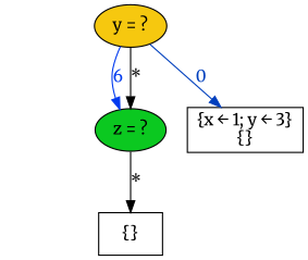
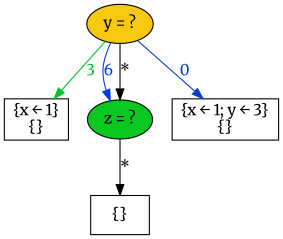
  digraph {
    fontname=Merriweather
    node [fontname=Merriweather shape=box]
    edge [color="#000000" fontcolor="#000000" fontname=Merriweather]
    n1 [fillcolor="#f6c80f" label="y = ?" style=filled shape=""]
+   n2 [label="{x ← 1}\n{}"]
    n3 [fillcolor="#0bc820" label="z = ?" style=filled shape=""]
    n4 [label="{x ← 1; y ← 3}\n{}"]
    n5 [label="{}"]
+   n1 -> n2 [color="#00c429" fontcolor="#00c429" label=3]
    n1 -> n3 [color="#0039ef" fontcolor="#0039ef" label=6]
    n1 -> n3 [label="*"]
    n1 -> n4 [color="#003fbd" fontcolor="#003fbd" label=0]
    n3 -> n5 [label="*"]
  }
